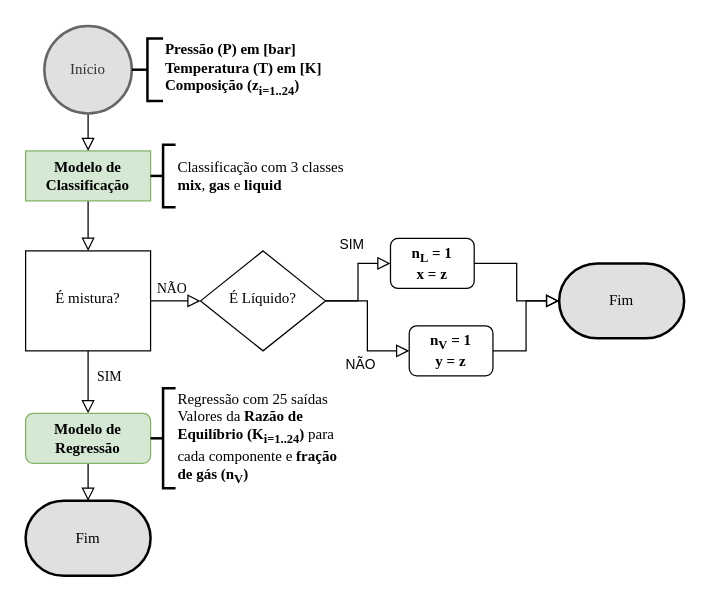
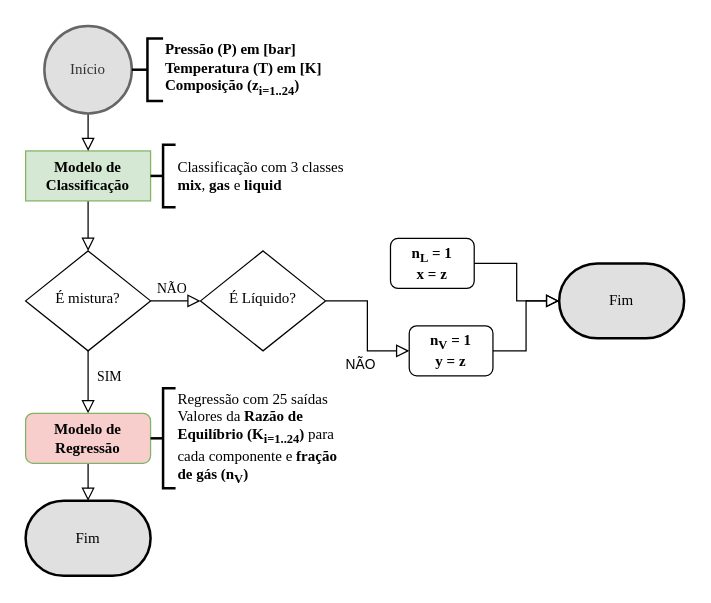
  <mxCell id="0" />
  <mxCell id="1" parent="0" />
  <mxCell id="2" value="" style="rounded=0;html=1;jettySize=auto;orthogonalLoop=1;fontSize=11;endArrow=block;endFill=0;endSize=8;strokeWidth=1;shadow=0;labelBackgroundColor=none;edgeStyle=orthogonalEdgeStyle;fontFamily=Trebuchet MS;" parent="1" source="3" target="7" edge="1"><mxGeometry relative="1" as="geometry" /></mxCell>
  <mxCell id="3" value="&lt;b&gt;Modelo de Classificação&lt;/b&gt;" style="whiteSpace=wrap;html=1;fontSize=12;glass=0;strokeWidth=1;shadow=0;fontFamily=Trebuchet MS;fillColor=#d5e8d4;strokeColor=#82b366;rounded=0;" parent="1" vertex="1"><mxGeometry x="20" y="120" width="100" height="40" as="geometry" /></mxCell>
  <mxCell id="4" value="NÃO" style="edgeStyle=orthogonalEdgeStyle;rounded=0;html=1;jettySize=auto;orthogonalLoop=1;fontSize=11;endArrow=block;endFill=0;endSize=8;strokeWidth=1;shadow=0;labelBackgroundColor=none;fontFamily=Trebuchet MS;entryX=0;entryY=0.5;entryDx=0;entryDy=0;" parent="1" source="7" target="24" edge="1"><mxGeometry x="-0.143" y="10" relative="1" as="geometry"><mxPoint as="offset" /><mxPoint x="180" y="240" as="targetPoint" /></mxGeometry></mxCell>
  <mxCell id="5" value="" style="edgeStyle=orthogonalEdgeStyle;rounded=0;orthogonalLoop=1;jettySize=auto;html=1;endArrow=block;endFill=0;endSize=8;fontFamily=Trebuchet MS;" parent="1" source="7" target="12" edge="1"><mxGeometry relative="1" as="geometry" /></mxCell>
  <mxCell id="6" value="SIM" style="edgeLabel;html=1;align=center;verticalAlign=middle;resizable=0;points=[];fontFamily=Trebuchet MS;" parent="5" vertex="1" connectable="0"><mxGeometry x="-0.56" y="-1" relative="1" as="geometry"><mxPoint x="17" y="9" as="offset" /></mxGeometry></mxCell>
- <mxCell id="7" value="É mistura?" style="whiteSpace=wrap;html=1;shadow=0;fontFamily=Trebuchet MS;fontSize=12;align=center;strokeWidth=1;spacing=6;spacingTop=-4;rounded=0;" parent="1" vertex="1"><mxGeometry x="20" y="200" width="100" height="80" as="geometry" /></mxCell>
+ <mxCell id="7" value="É mistura?" style="rhombus;whiteSpace=wrap;html=1;shadow=0;fontFamily=Trebuchet MS;fontSize=12;align=center;strokeWidth=1;spacing=6;spacingTop=-4;" parent="1" vertex="1"><mxGeometry x="20" y="200" width="100" height="80" as="geometry" /></mxCell>
  <mxCell id="8" value="" style="edgeStyle=orthogonalEdgeStyle;rounded=0;orthogonalLoop=1;jettySize=auto;html=1;endArrow=block;endFill=0;endSize=8;fontFamily=Trebuchet MS;" parent="1" source="9" target="3" edge="1"><mxGeometry relative="1" as="geometry" /></mxCell>
  <mxCell id="9" value="Início" style="strokeWidth=2;html=1;shape=mxgraph.flowchart.start_2;whiteSpace=wrap;fontFamily=Trebuchet MS;fillColor=#E0E0E0;fontColor=#333333;strokeColor=#666666;fillStyle=solid;gradientColor=none;" parent="1" vertex="1"><mxGeometry x="35" y="20" width="70" height="70" as="geometry" /></mxCell>
  <mxCell id="10" value="Fim" style="strokeWidth=2;html=1;shape=mxgraph.flowchart.terminator;whiteSpace=wrap;fontFamily=Trebuchet MS;fillColor=#E0E0E0;fillStyle=solid;" parent="1" vertex="1"><mxGeometry x="447" y="210" width="100" height="60" as="geometry" /></mxCell>
  <mxCell id="11" value="" style="edgeStyle=orthogonalEdgeStyle;rounded=0;orthogonalLoop=1;jettySize=auto;html=1;endSize=8;endArrow=block;endFill=0;fontFamily=Trebuchet MS;" parent="1" source="12" target="15" edge="1"><mxGeometry relative="1" as="geometry" /></mxCell>
- <mxCell id="12" value="&lt;b&gt;Modelo de Regressão&lt;/b&gt;" style="rounded=1;whiteSpace=wrap;html=1;fontSize=12;glass=0;strokeWidth=1;shadow=0;fontFamily=Trebuchet MS;fillColor=#d5e8d4;strokeColor=#82b366;" parent="1" vertex="1"><mxGeometry x="20" y="330" width="100" height="40" as="geometry" /></mxCell>
+ <mxCell id="12" value="&lt;b&gt;Modelo de Regressão&lt;/b&gt;" style="rounded=1;whiteSpace=wrap;html=1;fontSize=12;glass=0;strokeWidth=1;shadow=0;fontFamily=Trebuchet MS;fillColor=#f8cecc;strokeColor=#82b366;" parent="1" vertex="1"><mxGeometry x="20" y="330" width="100" height="40" as="geometry" /></mxCell>
  <mxCell id="13" value="Classificação com 3 classes&lt;div&gt;&lt;b&gt;mix&lt;/b&gt;, &lt;b&gt;gas &lt;/b&gt;e &lt;b&gt;liquid&lt;/b&gt;&lt;/div&gt;" style="text;html=1;align=left;verticalAlign=middle;whiteSpace=wrap;rounded=0;fontFamily=Trebuchet MS;" parent="1" vertex="1"><mxGeometry x="140" y="117.5" width="169.12" height="45" as="geometry" /></mxCell>
  <mxCell id="14" value="Regressão com 25 saídas&lt;div&gt;Valores da &lt;b&gt;Razão de Equilíbrio (K&lt;sub&gt;i=1..24&lt;/sub&gt;)&lt;/b&gt; para cada componente e &lt;b&gt;fração de gás (n&lt;sub&gt;V&lt;/sub&gt;)&lt;/b&gt;&lt;/div&gt;" style="text;html=1;align=left;verticalAlign=middle;whiteSpace=wrap;rounded=0;fontFamily=Trebuchet MS;" parent="1" vertex="1"><mxGeometry x="140" y="312.5" width="140" height="75" as="geometry" /></mxCell>
  <mxCell id="15" value="Fim" style="strokeWidth=2;html=1;shape=mxgraph.flowchart.terminator;whiteSpace=wrap;fontFamily=Trebuchet MS;fillColor=#E0E0E0;fillStyle=solid;" parent="1" vertex="1"><mxGeometry x="20" y="400" width="100" height="60" as="geometry" /></mxCell>
  <mxCell id="16" value="&lt;b&gt;Pressão (P) em [bar]&lt;/b&gt;&lt;div&gt;&lt;b&gt;Temperatura (T) em [K]&lt;/b&gt;&lt;/div&gt;&lt;div style=&quot;&quot;&gt;&lt;b&gt;Composição (z&lt;sub&gt;i=1..24&lt;/sub&gt;)&lt;/b&gt;&lt;/div&gt;" style="text;html=1;align=left;verticalAlign=middle;whiteSpace=wrap;rounded=0;fontFamily=Trebuchet MS;" parent="1" vertex="1"><mxGeometry x="130" y="30" width="139.12" height="50" as="geometry" /></mxCell>
  <mxCell id="17" value="" style="strokeWidth=2;html=1;shape=mxgraph.flowchart.annotation_2;align=left;labelPosition=right;pointerEvents=1;" parent="1" vertex="1"><mxGeometry x="105" y="30" width="25" height="50" as="geometry" /></mxCell>
  <mxCell id="18" value="" style="strokeWidth=2;html=1;shape=mxgraph.flowchart.annotation_2;align=left;labelPosition=right;pointerEvents=1;" parent="1" vertex="1"><mxGeometry x="120" y="115" width="20" height="50" as="geometry" /></mxCell>
  <mxCell id="19" value="" style="strokeWidth=2;html=1;shape=mxgraph.flowchart.annotation_2;align=left;labelPosition=right;pointerEvents=1;" parent="1" vertex="1"><mxGeometry x="120" y="310" width="20" height="80" as="geometry" /></mxCell>
- <mxCell id="20" style="edgeStyle=orthogonalEdgeStyle;rounded=0;orthogonalLoop=1;jettySize=auto;html=1;exitX=1;exitY=0.5;exitDx=0;exitDy=0;entryX=0;entryY=0.5;entryDx=0;entryDy=0;endArrow=block;endFill=0;flowAnimation=0;shadow=0;endSize=8;" parent="1" source="24" target="25" edge="1"><mxGeometry relative="1" as="geometry" /></mxCell>
- <mxCell id="21" value="SIM" style="edgeLabel;html=1;align=center;verticalAlign=middle;resizable=0;points=[];" vertex="1" connectable="0" parent="20"><mxGeometry x="-0.044" y="1" relative="1" as="geometry"><mxPoint x="-5" y="-33" as="offset" /></mxGeometry></mxCell>
  <mxCell id="22" style="edgeStyle=orthogonalEdgeStyle;rounded=0;orthogonalLoop=1;jettySize=auto;html=1;exitX=1;exitY=0.5;exitDx=0;exitDy=0;entryX=0;entryY=0.5;entryDx=0;entryDy=0;endArrow=block;endFill=0;flowAnimation=0;shadow=0;endSize=8;" parent="1" source="24" target="27" edge="1"><mxGeometry relative="1" as="geometry" /></mxCell>
  <mxCell id="23" value="NÃO" style="edgeLabel;html=1;align=center;verticalAlign=middle;resizable=0;points=[];" vertex="1" connectable="0" parent="22"><mxGeometry x="0.044" y="-4" relative="1" as="geometry"><mxPoint x="-2" y="28" as="offset" /></mxGeometry></mxCell>
  <mxCell id="24" value="É Líquido?" style="rhombus;whiteSpace=wrap;html=1;shadow=0;fontFamily=Trebuchet MS;fontSize=12;align=center;strokeWidth=1;spacing=6;spacingTop=-4;" parent="1" vertex="1"><mxGeometry x="160" y="200" width="100" height="80" as="geometry" /></mxCell>
  <mxCell id="25" value="&lt;b&gt;n&lt;sub&gt;L&lt;/sub&gt; = 1&lt;/b&gt;&lt;div&gt;&lt;b&gt;x = z&lt;/b&gt;&lt;/div&gt;" style="rounded=1;whiteSpace=wrap;html=1;fontSize=12;glass=0;strokeWidth=1;shadow=0;fontFamily=Trebuchet MS;" parent="1" vertex="1"><mxGeometry x="312" y="190" width="67" height="40" as="geometry" /></mxCell>
  <mxCell id="26" style="edgeStyle=orthogonalEdgeStyle;rounded=0;orthogonalLoop=1;jettySize=auto;html=1;exitX=1;exitY=0.5;exitDx=0;exitDy=0;entryX=0;entryY=0.5;entryDx=0;entryDy=0;entryPerimeter=0;endArrow=block;endFill=0;flowAnimation=0;shadow=0;endSize=8;" parent="1" source="27" target="10" edge="1"><mxGeometry relative="1" as="geometry"><mxPoint x="470" y="240" as="targetPoint" /></mxGeometry></mxCell>
  <mxCell id="27" value="&lt;b&gt;n&lt;sub&gt;V&lt;/sub&gt; = 1&lt;/b&gt;&lt;div&gt;&lt;b&gt;y = z&lt;/b&gt;&lt;/div&gt;" style="rounded=1;whiteSpace=wrap;html=1;fontSize=12;glass=0;strokeWidth=1;shadow=0;fontFamily=Trebuchet MS;" parent="1" vertex="1"><mxGeometry x="327" y="260" width="67" height="40" as="geometry" /></mxCell>
  <mxCell id="28" style="edgeStyle=orthogonalEdgeStyle;rounded=0;orthogonalLoop=1;jettySize=auto;html=1;exitX=1;exitY=0.5;exitDx=0;exitDy=0;entryX=0;entryY=0.5;entryDx=0;entryDy=0;entryPerimeter=0;endArrow=block;endFill=0;flowAnimation=0;shadow=0;endSize=8;" parent="1" source="25" target="10" edge="1"><mxGeometry relative="1" as="geometry" /></mxCell>
